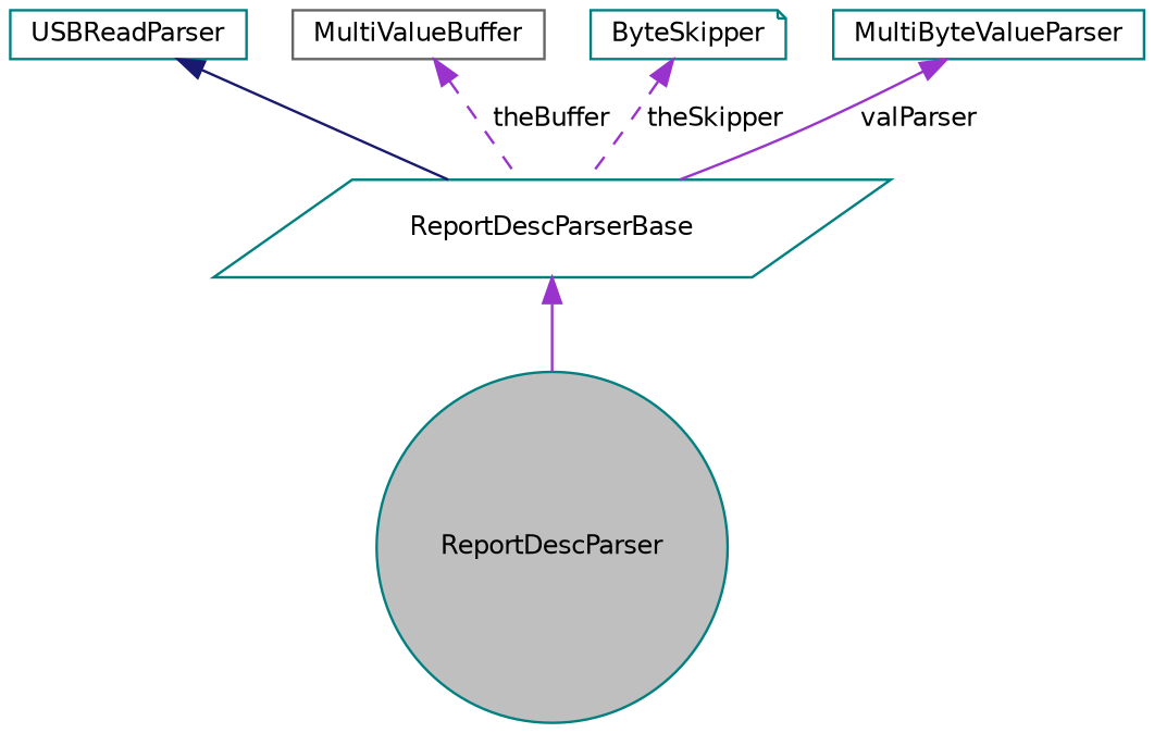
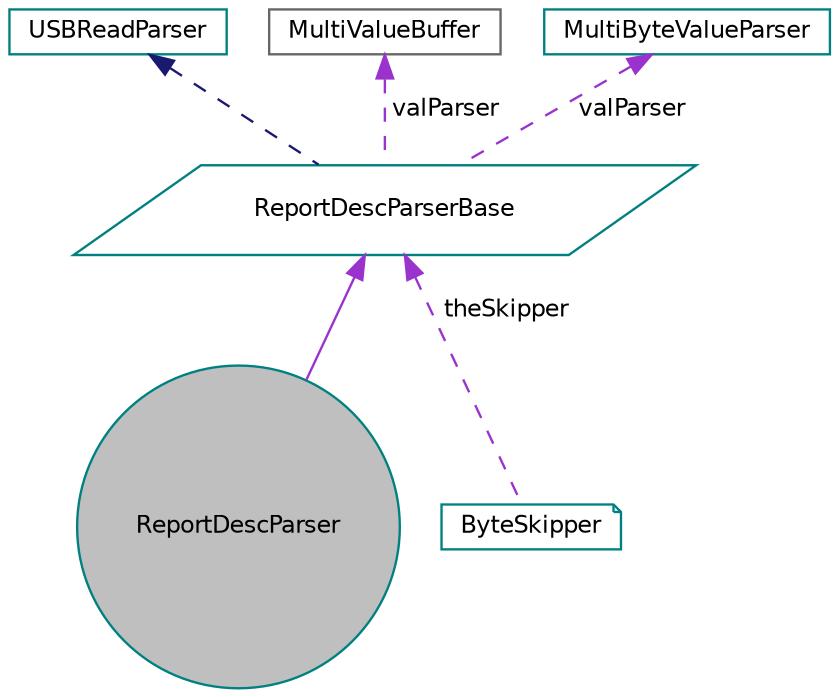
  digraph {
    node [color=teal fillcolor=white fontname=Helvetica fontsize=10 shape=box style=filled]
    edge [color=darkorchid3 dir=back fontname=Helvetica fontsize=10 labelfontname=Helvetica labelfontsize=10 style=dashed]
    n1 [fillcolor=grey75 fontcolor=black height=0.2 label=ReportDescParser shape=circle width=0.4]
    n2 [height=0.2 label=ReportDescParserBase shape=parallelogram width=0.4]
    n3 [height=0.2 label=USBReadParser width=0.4]
    n4 [color=gray40 height=0.2 label=MultiValueBuffer width=0.4]
    n5 [height=0.2 label=ByteSkipper shape=note width=0.4]
    n6 [height=0.2 label=MultiByteValueParser width=0.4]
    n2 -> n1 [style=solid]
-   n3 -> n2 [color=midnightblue style=solid]
-   n4 -> n2 [label=" theBuffer"]
-   n5 -> n2 [label=" theSkipper"]
-   n6 -> n2 [label=" valParser" style=solid]
+   n3 -> n2 [color=midnightblue]
+   n4 -> n2 [label=" valParser"]
+   n2 -> n5 [label=" theSkipper"]
+   n6 -> n2 [label=" valParser"]
  }
